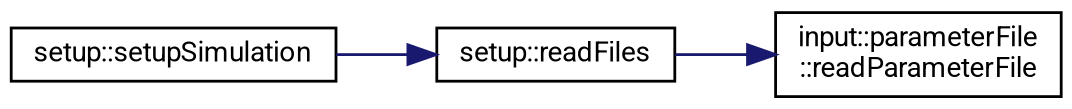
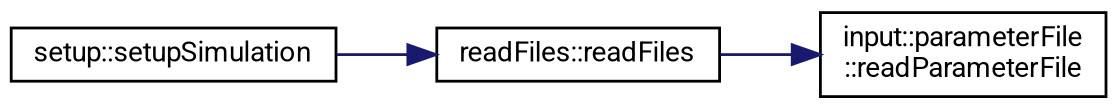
  digraph {
    fontname=Roboto
    rankdir=RL
    node [color=black fillcolor=white fontname=Roboto fontsize=10 shape=record style=filled]
    edge [color=midnightblue dir=back fontname=Roboto fontsize=10 labelfontname=Helvetica labelfontsize=10 style=solid]
    n1 [height=0.2 label="input::parameterFile\l::readParameterFile" width=0.4]
-   n2 [height=0.2 label="setup::readFiles" width=0.4]
+   n2 [height=0.2 label="readFiles::readFiles" width=0.4]
    n3 [height=0.2 label="setup::setupSimulation" width=0.4]
    n1 -> n2
    n2 -> n3
  }
